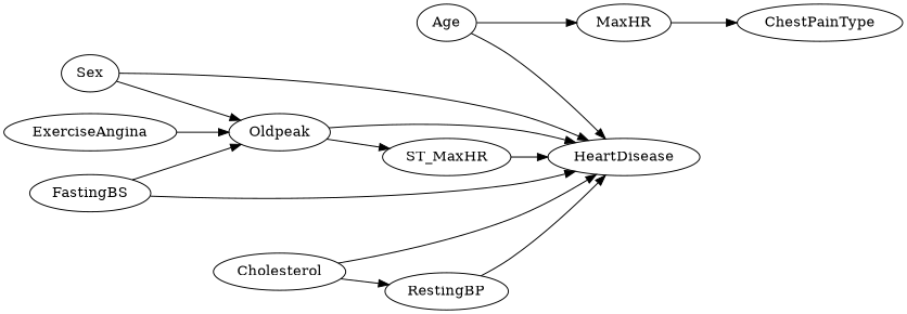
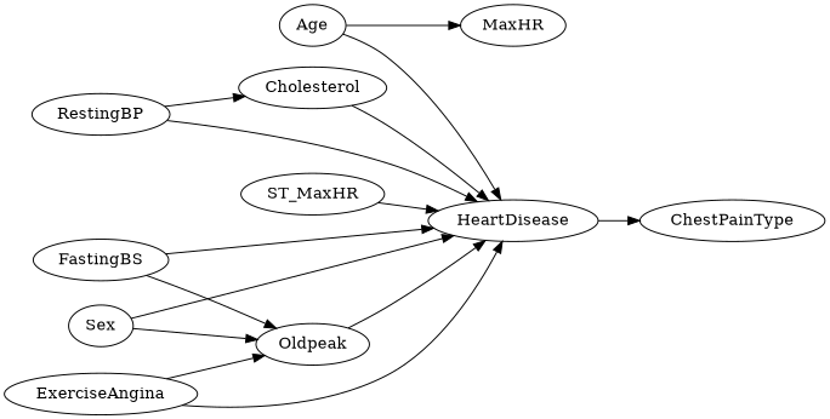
  digraph {
    rankdir=LR
    Age
    MaxHR
    HeartDisease
    ChestPainType
    Sex
    Oldpeak
    ExerciseAngina
    RestingBP
    Cholesterol
    FastingBS
    n11 [label=ST_MaxHR]
    Age -> MaxHR
    Age -> HeartDisease
-   MaxHR -> ChestPainType
+   HeartDisease -> ChestPainType
    Sex -> HeartDisease
    Sex -> Oldpeak
    Oldpeak -> HeartDisease
-   Oldpeak -> n11
+   ExerciseAngina -> HeartDisease
    ExerciseAngina -> Oldpeak
    RestingBP -> HeartDisease
-   Cholesterol -> RestingBP
+   RestingBP -> Cholesterol
    Cholesterol -> HeartDisease
    FastingBS -> HeartDisease
    FastingBS -> Oldpeak
    n11 -> HeartDisease
  }
